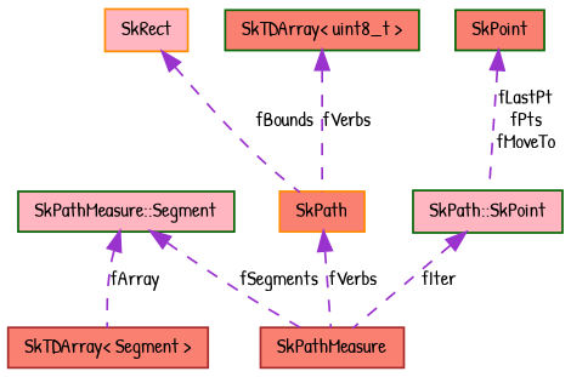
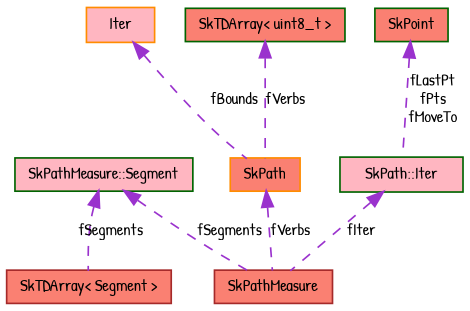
  digraph {
    fontname="Patrick Hand"
    node [color=darkgreen fillcolor=salmon fontname="Patrick Hand" fontsize=10 shape=record style=filled]
    edge [color=darkorchid3 dir=back fontname="Patrick Hand" fontsize=10 labelfontname=FreeSans labelfontsize=10 style=dashed]
    n1 [color=brown fontcolor=black height=0.2 label=SkPathMeasure width=0.4]
    n2 [color=brown height=0.2 label="SkTDArray\< Segment \>" width=0.4]
    n3 [fillcolor=lightpink height=0.2 label="SkPathMeasure::Segment" width=0.4]
    n4 [color=darkorange height=0.2 label=SkPath width=0.4]
-   n5 [color=darkorange fillcolor=lightpink height=0.2 label=SkRect width=0.4]
+   n5 [color=darkorange fillcolor=lightpink height=0.2 label=Iter width=0.4]
    n6 [height=0.2 label="SkTDArray\< uint8_t \>" width=0.4]
-   n7 [fillcolor=lightpink height=0.2 label="SkPath::SkPoint" width=0.4]
+   n7 [fillcolor=lightpink height=0.2 label="SkPath::Iter" width=0.4]
    n8 [height=0.2 label=SkPoint width=0.4]
    n3 -> n1 [label=fSegments]
-   n3 -> n2 [label=fArray]
+   n3 -> n2 [label=fSegments]
    n4 -> n1 [label=fVerbs]
    n5 -> n4 [label=fBounds]
    n6 -> n4 [label=fVerbs]
    n7 -> n1 [label=fIter]
    n8 -> n7 [label="fLastPt\nfPts\nfMoveTo"]
  }
